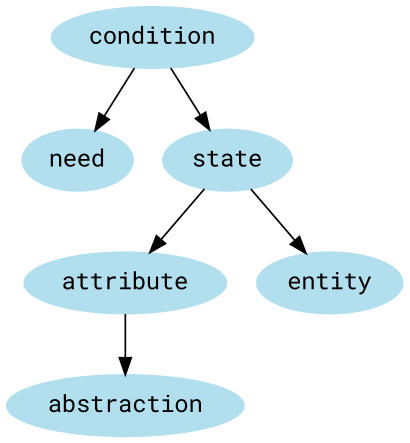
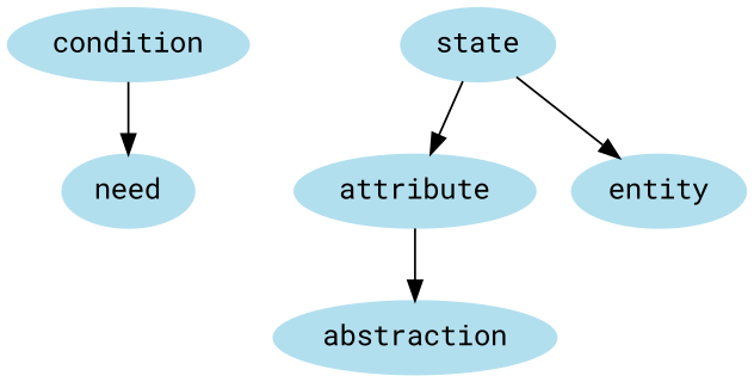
  digraph {
    fontname="Roboto Mono"
    node [color=lightblue2 fontname="Roboto Mono" style=filled]
    edge [fontname="Roboto Mono"]
    condition
    need
    state
    attribute
    entity
    abstraction
    condition -> need
-   condition -> state
    state -> attribute
    state -> entity
    attribute -> abstraction
  }
